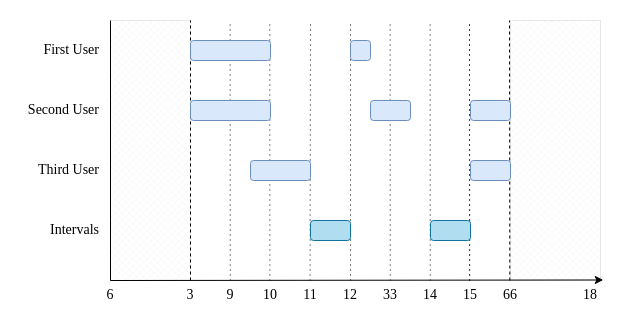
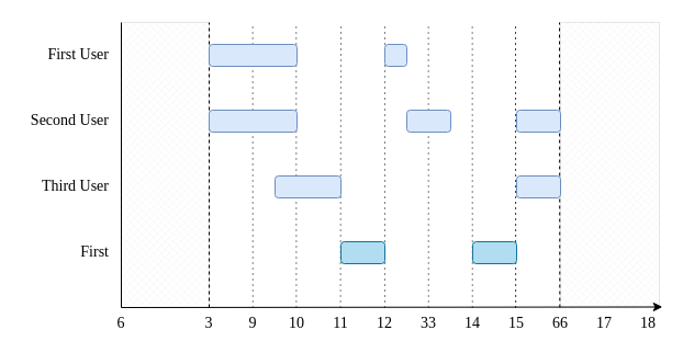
  <mxCell id="0" style=";html=1;" />
  <mxCell id="1" style=";html=1;" parent="0" />
  <mxCell id="2" value="" style="endArrow=none;dashed=1;html=1;strokeWidth=1;rounded=0;fontFamily=Times New Roman;fontSize=14;dashPattern=1 4;" edge="1" parent="1"><mxGeometry width="50" height="50" relative="1" as="geometry"><mxPoint x="469.13" y="280" as="sourcePoint" /><mxPoint x="469" y="20" as="targetPoint" /></mxGeometry></mxCell>
  <mxCell id="3" value="" style="endArrow=none;dashed=1;html=1;strokeWidth=1;rounded=0;fontFamily=Times New Roman;fontSize=14;dashPattern=1 4;" edge="1" parent="1"><mxGeometry width="50" height="50" relative="1" as="geometry"><mxPoint x="429.76" y="280" as="sourcePoint" /><mxPoint x="429.63" y="20" as="targetPoint" /></mxGeometry></mxCell>
  <mxCell id="4" value="" style="endArrow=none;dashed=1;html=1;strokeWidth=1;rounded=0;fontFamily=Times New Roman;fontSize=14;dashPattern=1 4;" edge="1" parent="1"><mxGeometry width="50" height="50" relative="1" as="geometry"><mxPoint x="389.76" y="280" as="sourcePoint" /><mxPoint x="389.63" y="20" as="targetPoint" /></mxGeometry></mxCell>
  <mxCell id="5" value="" style="endArrow=none;dashed=1;html=1;strokeWidth=1;rounded=0;fontFamily=Times New Roman;fontSize=14;dashPattern=1 4;" edge="1" parent="1"><mxGeometry width="50" height="50" relative="1" as="geometry"><mxPoint x="309.57" y="280" as="sourcePoint" /><mxPoint x="310" y="20" as="targetPoint" /></mxGeometry></mxCell>
  <mxCell id="6" value="" style="endArrow=none;dashed=1;html=1;strokeWidth=1;rounded=0;fontFamily=Times New Roman;fontSize=14;dashPattern=1 4;" edge="1" parent="1"><mxGeometry width="50" height="50" relative="1" as="geometry"><mxPoint x="269.39" y="280" as="sourcePoint" /><mxPoint x="269.26" y="20" as="targetPoint" /></mxGeometry></mxCell>
  <mxCell id="7" value="" style="endArrow=none;dashed=1;html=1;strokeWidth=1;rounded=0;fontFamily=Times New Roman;fontSize=14;dashPattern=1 4;" edge="1" parent="1"><mxGeometry width="50" height="50" relative="1" as="geometry"><mxPoint x="229.76" y="280" as="sourcePoint" /><mxPoint x="229.63" y="20" as="targetPoint" /></mxGeometry></mxCell>
  <mxCell id="8" value="" style="endArrow=none;dashed=1;html=1;strokeWidth=1;rounded=0;fontFamily=Times New Roman;fontSize=14;dashPattern=1 4;" edge="1" parent="1"><mxGeometry width="50" height="50" relative="1" as="geometry"><mxPoint x="469.13" y="280" as="sourcePoint" /><mxPoint x="469" y="20" as="targetPoint" /></mxGeometry></mxCell>
  <mxCell id="9" value="" style="endArrow=none;dashed=1;html=1;strokeWidth=1;rounded=0;fontFamily=Times New Roman;fontSize=14;dashPattern=1 4;" edge="1" parent="1"><mxGeometry width="50" height="50" relative="1" as="geometry"><mxPoint x="350" y="280" as="sourcePoint" /><mxPoint x="350" y="20" as="targetPoint" /></mxGeometry></mxCell>
  <mxCell id="10" value="" style="verticalLabelPosition=bottom;verticalAlign=top;html=1;shape=mxgraph.basic.patternFillRect;fillStyle=diagGrid;step=5;fillStrokeWidth=0.2;fillStrokeColor=#dddddd;strokeWidth=0;" vertex="1" parent="1"><mxGeometry x="510" y="20" width="90" height="260" as="geometry" /></mxCell>
  <mxCell id="11" value="" style="verticalLabelPosition=bottom;verticalAlign=top;html=1;shape=mxgraph.basic.patternFillRect;fillStyle=diagGrid;step=5;fillStrokeWidth=0.2;fillStrokeColor=#dddddd;strokeWidth=0;" vertex="1" parent="1"><mxGeometry x="110" y="20" width="80" height="260" as="geometry" /></mxCell>
  <mxCell id="12" value="" style="endArrow=none;html=1;rounded=0;fontFamily=Times New Roman;fontSize=14;" edge="1" parent="1"><mxGeometry width="50" height="50" relative="1" as="geometry"><mxPoint x="110" y="280" as="sourcePoint" /><mxPoint x="110" y="20" as="targetPoint" /></mxGeometry></mxCell>
  <mxCell id="13" value="" style="endArrow=none;dashed=1;html=1;strokeWidth=1;rounded=0;fontFamily=Times New Roman;fontSize=14;" edge="1" parent="1"><mxGeometry width="50" height="50" relative="1" as="geometry"><mxPoint x="190" y="280" as="sourcePoint" /><mxPoint x="190" y="20" as="targetPoint" /></mxGeometry></mxCell>
  <mxCell id="14" value="3" style="text;html=1;strokeColor=none;fillColor=none;align=center;verticalAlign=middle;whiteSpace=wrap;rounded=0;fontFamily=Times New Roman;fontSize=14;" vertex="1" parent="1"><mxGeometry x="170" y="280" width="40" height="30" as="geometry" /></mxCell>
  <mxCell id="15" value="6" style="text;html=1;strokeColor=none;fillColor=none;align=center;verticalAlign=middle;whiteSpace=wrap;rounded=0;fontFamily=Times New Roman;fontSize=14;" vertex="1" parent="1"><mxGeometry x="90" y="280" width="40" height="30" as="geometry" /></mxCell>
  <mxCell id="16" value="9" style="text;html=1;strokeColor=none;fillColor=none;align=center;verticalAlign=middle;whiteSpace=wrap;rounded=0;fontFamily=Times New Roman;fontSize=14;" vertex="1" parent="1"><mxGeometry x="210" y="280" width="40" height="30" as="geometry" /></mxCell>
  <mxCell id="17" value="12" style="text;html=1;strokeColor=none;fillColor=none;align=center;verticalAlign=middle;whiteSpace=wrap;rounded=0;fontFamily=Times New Roman;fontSize=14;" vertex="1" parent="1"><mxGeometry x="330" y="280" width="40" height="30" as="geometry" /></mxCell>
  <mxCell id="18" value="11" style="text;html=1;strokeColor=none;fillColor=none;align=center;verticalAlign=middle;whiteSpace=wrap;rounded=0;fontFamily=Times New Roman;fontSize=14;" vertex="1" parent="1"><mxGeometry x="290" y="280" width="40" height="30" as="geometry" /></mxCell>
  <mxCell id="19" value="10" style="text;html=1;strokeColor=none;fillColor=none;align=center;verticalAlign=middle;whiteSpace=wrap;rounded=0;fontFamily=Times New Roman;fontSize=14;" vertex="1" parent="1"><mxGeometry x="250" y="280" width="40" height="30" as="geometry" /></mxCell>
  <mxCell id="20" value="33" style="text;html=1;strokeColor=none;fillColor=none;align=center;verticalAlign=middle;whiteSpace=wrap;rounded=0;fontFamily=Times New Roman;fontSize=14;" vertex="1" parent="1"><mxGeometry x="370" y="280" width="40" height="30" as="geometry" /></mxCell>
  <mxCell id="21" value="66" style="text;html=1;strokeColor=none;fillColor=none;align=center;verticalAlign=middle;whiteSpace=wrap;rounded=0;fontFamily=Times New Roman;fontSize=14;" vertex="1" parent="1"><mxGeometry x="490" y="280" width="40" height="30" as="geometry" /></mxCell>
  <mxCell id="22" value="15" style="text;html=1;strokeColor=none;fillColor=none;align=center;verticalAlign=middle;whiteSpace=wrap;rounded=0;fontFamily=Times New Roman;fontSize=14;" vertex="1" parent="1"><mxGeometry x="450" y="280" width="40" height="30" as="geometry" /></mxCell>
  <mxCell id="23" value="14" style="text;html=1;strokeColor=none;fillColor=none;align=center;verticalAlign=middle;whiteSpace=wrap;rounded=0;fontFamily=Times New Roman;fontSize=14;" vertex="1" parent="1"><mxGeometry x="410" y="280" width="40" height="30" as="geometry" /></mxCell>
+ <mxCell id="24" value="17" style="text;html=1;strokeColor=none;fillColor=none;align=center;verticalAlign=middle;whiteSpace=wrap;rounded=0;fontFamily=Times New Roman;fontSize=14;" vertex="1" parent="1"><mxGeometry x="530" y="280" width="40" height="30" as="geometry" /></mxCell>
  <mxCell id="25" value="18" style="text;html=1;strokeColor=none;fillColor=none;align=center;verticalAlign=middle;whiteSpace=wrap;rounded=0;fontFamily=Times New Roman;fontSize=14;" vertex="1" parent="1"><mxGeometry x="570" y="280" width="40" height="30" as="geometry" /></mxCell>
  <mxCell id="26" value="" style="endArrow=classic;html=1;rounded=0;fontFamily=Times New Roman;fontSize=14;entryX=1.031;entryY=0.998;entryDx=0;entryDy=0;entryPerimeter=0;" edge="1" parent="1" target="10"><mxGeometry width="50" height="50" relative="1" as="geometry"><mxPoint x="110" y="280" as="sourcePoint" /><mxPoint x="664.04" y="280.06" as="targetPoint" /></mxGeometry></mxCell>
  <mxCell id="27" value="" style="endArrow=none;dashed=1;html=1;strokeWidth=1;rounded=0;fontFamily=Times New Roman;fontSize=14;" edge="1" parent="1"><mxGeometry width="50" height="50" relative="1" as="geometry"><mxPoint x="509.33" y="280" as="sourcePoint" /><mxPoint x="509" y="20" as="targetPoint" /></mxGeometry></mxCell>
- <mxCell id="28" value="Intervals" style="text;html=1;strokeColor=none;fillColor=none;align=right;verticalAlign=middle;whiteSpace=wrap;rounded=0;fontFamily=Times New Roman;fontSize=14;" vertex="1" parent="1"><mxGeometry x="30" y="200" width="71" height="60" as="geometry" /></mxCell>
+ <mxCell id="28" value="First" style="text;html=1;strokeColor=none;fillColor=none;align=right;verticalAlign=middle;whiteSpace=wrap;rounded=0;fontFamily=Times New Roman;fontSize=14;" vertex="1" parent="1"><mxGeometry x="30" y="200" width="71" height="60" as="geometry" /></mxCell>
  <mxCell id="29" value="Third User" style="text;html=1;strokeColor=none;fillColor=none;align=right;verticalAlign=middle;whiteSpace=wrap;rounded=0;fontFamily=Times New Roman;fontSize=14;" vertex="1" parent="1"><mxGeometry x="30" y="140" width="71" height="60" as="geometry" /></mxCell>
  <mxCell id="30" value="Second User" style="text;html=1;strokeColor=none;fillColor=none;align=right;verticalAlign=middle;whiteSpace=wrap;rounded=0;fontFamily=Times New Roman;fontSize=14;" vertex="1" parent="1"><mxGeometry x="20" y="80" width="81" height="60" as="geometry" /></mxCell>
  <mxCell id="31" value="First User" style="text;html=1;strokeColor=none;fillColor=none;align=right;verticalAlign=middle;whiteSpace=wrap;rounded=0;fontFamily=Times New Roman;fontSize=14;" vertex="1" parent="1"><mxGeometry x="20" y="20" width="81" height="60" as="geometry" /></mxCell>
  <mxCell id="32" value="" style="rounded=1;whiteSpace=wrap;html=1;fillColor=#dae8fc;strokeColor=#6c8ebf;" vertex="1" parent="1"><mxGeometry x="190" y="40" width="80" height="20" as="geometry" /></mxCell>
  <mxCell id="33" value="" style="rounded=1;whiteSpace=wrap;html=1;fillColor=#dae8fc;strokeColor=#6c8ebf;" vertex="1" parent="1"><mxGeometry x="190" y="100" width="80" height="20" as="geometry" /></mxCell>
  <mxCell id="34" value="" style="rounded=1;whiteSpace=wrap;html=1;fillColor=#dae8fc;strokeColor=#6c8ebf;" vertex="1" parent="1"><mxGeometry x="250" y="160" width="60" height="20" as="geometry" /></mxCell>
  <mxCell id="35" value="" style="rounded=1;whiteSpace=wrap;html=1;fillColor=#dae8fc;strokeColor=#6c8ebf;" vertex="1" parent="1"><mxGeometry x="350" y="40" width="20" height="20" as="geometry" /></mxCell>
  <mxCell id="36" value="" style="rounded=1;whiteSpace=wrap;html=1;fillColor=#dae8fc;strokeColor=#6c8ebf;" vertex="1" parent="1"><mxGeometry x="370" y="100" width="40" height="20" as="geometry" /></mxCell>
  <mxCell id="37" value="" style="rounded=1;whiteSpace=wrap;html=1;fillColor=#b1ddf0;strokeColor=#10739e;" vertex="1" parent="1"><mxGeometry x="430" y="220" width="40" height="20" as="geometry" /></mxCell>
  <mxCell id="38" value="" style="rounded=1;whiteSpace=wrap;html=1;fillColor=#b1ddf0;strokeColor=#10739e;" vertex="1" parent="1"><mxGeometry x="310" y="220" width="40" height="20" as="geometry" /></mxCell>
  <mxCell id="39" value="" style="rounded=1;whiteSpace=wrap;html=1;fillColor=#dae8fc;strokeColor=#6c8ebf;" vertex="1" parent="1"><mxGeometry x="470" y="160" width="40" height="20" as="geometry" /></mxCell>
  <mxCell id="40" value="" style="rounded=1;whiteSpace=wrap;html=1;fillColor=#dae8fc;strokeColor=#6c8ebf;" vertex="1" parent="1"><mxGeometry x="470" y="100" width="40" height="20" as="geometry" /></mxCell>
